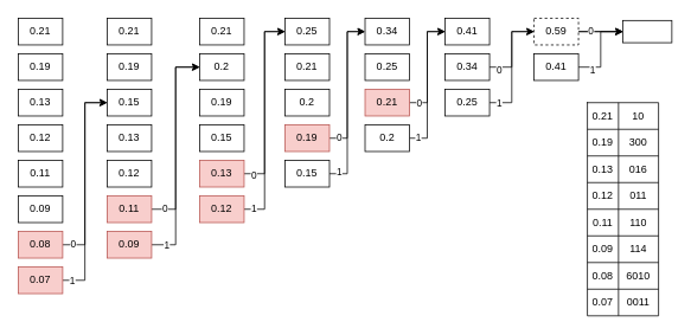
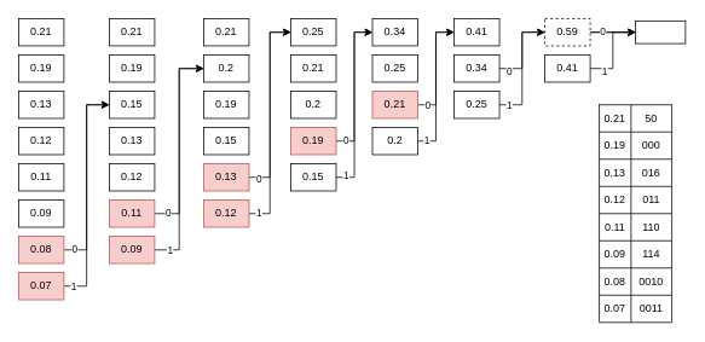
  <mxCell id="0" />
  <mxCell id="1" parent="0" />
  <mxCell id="2" value="0.21" style="rounded=0;whiteSpace=wrap;html=1;" vertex="1" parent="1"><mxGeometry x="20" y="20" width="50" height="30" as="geometry" /></mxCell>
  <mxCell id="3" value="0.11" style="rounded=0;whiteSpace=wrap;html=1;" vertex="1" parent="1"><mxGeometry x="20" y="180" width="50" height="30" as="geometry" /></mxCell>
  <mxCell id="4" value="0.09" style="rounded=0;whiteSpace=wrap;html=1;" vertex="1" parent="1"><mxGeometry x="20" y="220" width="50" height="30" as="geometry" /></mxCell>
  <mxCell id="5" value="0.13" style="rounded=0;whiteSpace=wrap;html=1;" vertex="1" parent="1"><mxGeometry x="20" y="100" width="50" height="30" as="geometry" /></mxCell>
  <mxCell id="6" style="edgeStyle=orthogonalEdgeStyle;rounded=0;orthogonalLoop=1;jettySize=auto;html=1;entryX=0;entryY=0.5;entryDx=0;entryDy=0;" edge="1" parent="1" source="8" target="14"><mxGeometry relative="1" as="geometry" /></mxCell>
  <mxCell id="7" value="1" style="edgeLabel;html=1;align=center;verticalAlign=middle;resizable=0;points=[];" vertex="1" connectable="0" parent="6"><mxGeometry x="-0.921" relative="1" as="geometry"><mxPoint as="offset" /></mxGeometry></mxCell>
  <mxCell id="8" value="0.07" style="rounded=0;whiteSpace=wrap;html=1;fillColor=#f8cecc;strokeColor=#b85450;" vertex="1" parent="1"><mxGeometry x="20" y="300" width="50" height="30" as="geometry" /></mxCell>
  <mxCell id="9" value="0.12" style="rounded=0;whiteSpace=wrap;html=1;" vertex="1" parent="1"><mxGeometry x="20" y="140" width="50" height="30" as="geometry" /></mxCell>
  <mxCell id="10" style="edgeStyle=orthogonalEdgeStyle;rounded=0;orthogonalLoop=1;jettySize=auto;html=1;entryX=0;entryY=0.5;entryDx=0;entryDy=0;" edge="1" parent="1" source="12" target="14"><mxGeometry relative="1" as="geometry" /></mxCell>
  <mxCell id="11" value="0" style="edgeLabel;html=1;align=center;verticalAlign=middle;resizable=0;points=[];" vertex="1" connectable="0" parent="10"><mxGeometry x="-0.895" y="1" relative="1" as="geometry"><mxPoint as="offset" /></mxGeometry></mxCell>
  <mxCell id="12" value="0.08" style="rounded=0;whiteSpace=wrap;html=1;fillColor=#f8cecc;strokeColor=#b85450;" vertex="1" parent="1"><mxGeometry x="20" y="260" width="50" height="30" as="geometry" /></mxCell>
  <mxCell id="13" value="0.19" style="rounded=0;whiteSpace=wrap;html=1;" vertex="1" parent="1"><mxGeometry x="20" y="60" width="50" height="30" as="geometry" /></mxCell>
  <mxCell id="14" value="0.15" style="whiteSpace=wrap;html=1;rounded=0;" vertex="1" parent="1"><mxGeometry x="120" y="100" width="50" height="30" as="geometry" /></mxCell>
  <mxCell id="15" value="0.21" style="rounded=0;whiteSpace=wrap;html=1;" vertex="1" parent="1"><mxGeometry x="120" y="20" width="50" height="30" as="geometry" /></mxCell>
  <mxCell id="16" style="edgeStyle=orthogonalEdgeStyle;rounded=0;orthogonalLoop=1;jettySize=auto;html=1;entryX=0;entryY=0.5;entryDx=0;entryDy=0;" edge="1" parent="1" source="18" target="26"><mxGeometry relative="1" as="geometry" /></mxCell>
  <mxCell id="17" value="0" style="edgeLabel;html=1;align=center;verticalAlign=middle;resizable=0;points=[];" vertex="1" connectable="0" parent="16"><mxGeometry x="-0.865" y="1" relative="1" as="geometry"><mxPoint as="offset" /></mxGeometry></mxCell>
  <mxCell id="18" value="0.11" style="rounded=0;whiteSpace=wrap;html=1;fillColor=#f8cecc;strokeColor=#b85450;" vertex="1" parent="1"><mxGeometry x="120" y="220" width="50" height="30" as="geometry" /></mxCell>
  <mxCell id="19" style="edgeStyle=orthogonalEdgeStyle;rounded=0;orthogonalLoop=1;jettySize=auto;html=1;entryX=0;entryY=0.5;entryDx=0;entryDy=0;" edge="1" parent="1" source="21" target="26"><mxGeometry relative="1" as="geometry" /></mxCell>
  <mxCell id="20" value="1" style="edgeLabel;html=1;align=center;verticalAlign=middle;resizable=0;points=[];" vertex="1" connectable="0" parent="19"><mxGeometry x="-0.873" y="1" relative="1" as="geometry"><mxPoint y="1" as="offset" /></mxGeometry></mxCell>
  <mxCell id="21" value="0.09" style="rounded=0;whiteSpace=wrap;html=1;fillColor=#f8cecc;strokeColor=#b85450;" vertex="1" parent="1"><mxGeometry x="120" y="260" width="50" height="30" as="geometry" /></mxCell>
  <mxCell id="22" value="0.13" style="rounded=0;whiteSpace=wrap;html=1;" vertex="1" parent="1"><mxGeometry x="120" y="140" width="50" height="30" as="geometry" /></mxCell>
  <mxCell id="23" value="0.12" style="rounded=0;whiteSpace=wrap;html=1;" vertex="1" parent="1"><mxGeometry x="120" y="180" width="50" height="30" as="geometry" /></mxCell>
  <mxCell id="24" value="0.19" style="rounded=0;whiteSpace=wrap;html=1;" vertex="1" parent="1"><mxGeometry x="120" y="60" width="50" height="30" as="geometry" /></mxCell>
  <mxCell id="25" value="0.21" style="rounded=0;whiteSpace=wrap;html=1;" vertex="1" parent="1"><mxGeometry x="224" y="20" width="50" height="30" as="geometry" /></mxCell>
  <mxCell id="26" value="0.2" style="rounded=0;whiteSpace=wrap;html=1;" vertex="1" parent="1"><mxGeometry x="224" y="60" width="50" height="30" as="geometry" /></mxCell>
  <mxCell id="27" value="0.15" style="whiteSpace=wrap;html=1;rounded=0;" vertex="1" parent="1"><mxGeometry x="224" y="140" width="50" height="30" as="geometry" /></mxCell>
  <mxCell id="28" style="edgeStyle=orthogonalEdgeStyle;rounded=0;orthogonalLoop=1;jettySize=auto;html=1;entryX=0;entryY=0.5;entryDx=0;entryDy=0;" edge="1" parent="1" source="30" target="43"><mxGeometry relative="1" as="geometry" /></mxCell>
  <mxCell id="29" value="0" style="edgeLabel;html=1;align=center;verticalAlign=middle;resizable=0;points=[];" vertex="1" connectable="0" parent="28"><mxGeometry x="-0.899" y="-1" relative="1" as="geometry"><mxPoint as="offset" /></mxGeometry></mxCell>
  <mxCell id="30" value="0.13" style="rounded=0;whiteSpace=wrap;html=1;fillColor=#f8cecc;strokeColor=#b85450;" vertex="1" parent="1"><mxGeometry x="224" y="180" width="50" height="30" as="geometry" /></mxCell>
  <mxCell id="31" style="edgeStyle=orthogonalEdgeStyle;rounded=0;orthogonalLoop=1;jettySize=auto;html=1;entryX=0;entryY=0.5;entryDx=0;entryDy=0;" edge="1" parent="1" source="33" target="43"><mxGeometry relative="1" as="geometry" /></mxCell>
  <mxCell id="32" value="1" style="edgeLabel;html=1;align=center;verticalAlign=middle;resizable=0;points=[];" vertex="1" connectable="0" parent="31"><mxGeometry x="-0.92" y="1" relative="1" as="geometry"><mxPoint as="offset" /></mxGeometry></mxCell>
  <mxCell id="33" value="0.12" style="rounded=0;whiteSpace=wrap;html=1;fillColor=#f8cecc;strokeColor=#b85450;" vertex="1" parent="1"><mxGeometry x="224" y="220" width="50" height="30" as="geometry" /></mxCell>
  <mxCell id="34" value="0.19" style="rounded=0;whiteSpace=wrap;html=1;" vertex="1" parent="1"><mxGeometry x="224" y="100" width="50" height="30" as="geometry" /></mxCell>
  <mxCell id="35" value="0.21" style="rounded=0;whiteSpace=wrap;html=1;" vertex="1" parent="1"><mxGeometry x="320" y="60" width="50" height="30" as="geometry" /></mxCell>
  <mxCell id="36" value="0.2" style="rounded=0;whiteSpace=wrap;html=1;" vertex="1" parent="1"><mxGeometry x="320" y="100" width="50" height="30" as="geometry" /></mxCell>
  <mxCell id="37" style="edgeStyle=orthogonalEdgeStyle;rounded=0;orthogonalLoop=1;jettySize=auto;html=1;entryX=0;entryY=0.5;entryDx=0;entryDy=0;" edge="1" parent="1" source="39" target="51"><mxGeometry relative="1" as="geometry" /></mxCell>
  <mxCell id="38" value="1" style="edgeLabel;html=1;align=center;verticalAlign=middle;resizable=0;points=[];" vertex="1" connectable="0" parent="37"><mxGeometry x="-0.901" y="3" relative="1" as="geometry"><mxPoint as="offset" /></mxGeometry></mxCell>
  <mxCell id="39" value="0.15" style="whiteSpace=wrap;html=1;rounded=0;" vertex="1" parent="1"><mxGeometry x="320" y="180" width="50" height="30" as="geometry" /></mxCell>
  <mxCell id="40" style="edgeStyle=orthogonalEdgeStyle;rounded=0;orthogonalLoop=1;jettySize=auto;html=1;entryX=0;entryY=0.5;entryDx=0;entryDy=0;" edge="1" parent="1" source="42" target="51"><mxGeometry relative="1" as="geometry" /></mxCell>
  <mxCell id="41" value="0" style="edgeLabel;html=1;align=center;verticalAlign=middle;resizable=0;points=[];" vertex="1" connectable="0" parent="40"><mxGeometry x="-0.87" y="2" relative="1" as="geometry"><mxPoint as="offset" /></mxGeometry></mxCell>
  <mxCell id="42" value="0.19" style="rounded=0;whiteSpace=wrap;html=1;fillColor=#f8cecc;strokeColor=#b85450;" vertex="1" parent="1"><mxGeometry x="320" y="140" width="50" height="30" as="geometry" /></mxCell>
  <mxCell id="43" value="0.25" style="rounded=0;whiteSpace=wrap;html=1;" vertex="1" parent="1"><mxGeometry x="320" y="20" width="50" height="30" as="geometry" /></mxCell>
  <mxCell id="44" style="edgeStyle=orthogonalEdgeStyle;rounded=0;orthogonalLoop=1;jettySize=auto;html=1;entryX=0;entryY=0.5;entryDx=0;entryDy=0;" edge="1" parent="1" source="46" target="58"><mxGeometry relative="1" as="geometry" /></mxCell>
  <mxCell id="45" value="0" style="edgeLabel;html=1;align=center;verticalAlign=middle;resizable=0;points=[];" vertex="1" connectable="0" parent="44"><mxGeometry x="-0.802" y="-1" relative="1" as="geometry"><mxPoint x="-2" y="-1" as="offset" /></mxGeometry></mxCell>
  <mxCell id="46" value="0.21" style="rounded=0;whiteSpace=wrap;html=1;fillColor=#f8cecc;strokeColor=#b85450;" vertex="1" parent="1"><mxGeometry x="410" y="100" width="50" height="30" as="geometry" /></mxCell>
  <mxCell id="47" style="edgeStyle=orthogonalEdgeStyle;rounded=0;orthogonalLoop=1;jettySize=auto;html=1;entryX=0;entryY=0.5;entryDx=0;entryDy=0;" edge="1" parent="1" source="49" target="58"><mxGeometry relative="1" as="geometry" /></mxCell>
  <mxCell id="48" value="1" style="edgeLabel;html=1;align=center;verticalAlign=middle;resizable=0;points=[];" vertex="1" connectable="0" parent="47"><mxGeometry x="-0.887" y="2" relative="1" as="geometry"><mxPoint as="offset" /></mxGeometry></mxCell>
  <mxCell id="49" value="0.2" style="rounded=0;whiteSpace=wrap;html=1;" vertex="1" parent="1"><mxGeometry x="410" y="140" width="50" height="30" as="geometry" /></mxCell>
  <mxCell id="50" value="0.25" style="rounded=0;whiteSpace=wrap;html=1;" vertex="1" parent="1"><mxGeometry x="410" y="60" width="50" height="30" as="geometry" /></mxCell>
  <mxCell id="51" value="0.34" style="rounded=0;whiteSpace=wrap;html=1;" vertex="1" parent="1"><mxGeometry x="410" y="20" width="50" height="30" as="geometry" /></mxCell>
  <mxCell id="52" style="edgeStyle=orthogonalEdgeStyle;rounded=0;orthogonalLoop=1;jettySize=auto;html=1;entryX=0;entryY=0.5;entryDx=0;entryDy=0;" edge="1" parent="1" source="54" target="66"><mxGeometry relative="1" as="geometry" /></mxCell>
  <mxCell id="53" value="1" style="edgeLabel;html=1;align=center;verticalAlign=middle;resizable=0;points=[];" vertex="1" connectable="0" parent="52"><mxGeometry x="-0.875" relative="1" as="geometry"><mxPoint x="2" as="offset" /></mxGeometry></mxCell>
  <mxCell id="54" value="0.25" style="rounded=0;whiteSpace=wrap;html=1;" vertex="1" parent="1"><mxGeometry x="500" y="100" width="50" height="30" as="geometry" /></mxCell>
  <mxCell id="55" style="edgeStyle=orthogonalEdgeStyle;rounded=0;orthogonalLoop=1;jettySize=auto;html=1;entryX=0;entryY=0.5;entryDx=0;entryDy=0;" edge="1" parent="1" source="57" target="66"><mxGeometry relative="1" as="geometry" /></mxCell>
  <mxCell id="56" value="0" style="edgeLabel;html=1;align=center;verticalAlign=middle;resizable=0;points=[];" vertex="1" connectable="0" parent="55"><mxGeometry x="-0.768" y="-2" relative="1" as="geometry"><mxPoint as="offset" /></mxGeometry></mxCell>
  <mxCell id="57" value="0.34" style="rounded=0;whiteSpace=wrap;html=1;" vertex="1" parent="1"><mxGeometry x="500" y="60" width="50" height="30" as="geometry" /></mxCell>
  <mxCell id="58" value="0.41" style="rounded=0;whiteSpace=wrap;html=1;" vertex="1" parent="1"><mxGeometry x="500" y="20" width="50" height="30" as="geometry" /></mxCell>
  <mxCell id="59" style="edgeStyle=orthogonalEdgeStyle;rounded=0;orthogonalLoop=1;jettySize=auto;html=1;entryX=0;entryY=0.5;entryDx=0;entryDy=0;" edge="1" parent="1" source="61" target="67"><mxGeometry relative="1" as="geometry" /></mxCell>
  <mxCell id="60" value="1" style="edgeLabel;html=1;align=center;verticalAlign=middle;resizable=0;points=[];" vertex="1" connectable="0" parent="59"><mxGeometry x="-0.674" y="-2" relative="1" as="geometry"><mxPoint as="offset" /></mxGeometry></mxCell>
  <mxCell id="61" value="0.41" style="rounded=0;whiteSpace=wrap;html=1;" vertex="1" parent="1"><mxGeometry x="600" y="60" width="50" height="30" as="geometry" /></mxCell>
  <mxCell id="62" value="" style="edgeStyle=orthogonalEdgeStyle;rounded=0;orthogonalLoop=1;jettySize=auto;html=1;" edge="1" parent="1" source="66" target="67"><mxGeometry relative="1" as="geometry" /></mxCell>
  <mxCell id="63" value="" style="edgeStyle=orthogonalEdgeStyle;rounded=0;orthogonalLoop=1;jettySize=auto;html=1;" edge="1" parent="1" source="66" target="67"><mxGeometry relative="1" as="geometry" /></mxCell>
  <mxCell id="64" value="1" style="edgeLabel;html=1;align=center;verticalAlign=middle;resizable=0;points=[];" vertex="1" connectable="0" parent="63"><mxGeometry x="-0.495" y="2" relative="1" as="geometry"><mxPoint as="offset" /></mxGeometry></mxCell>
  <mxCell id="65" value="0&lt;br&gt;" style="edgeLabel;html=1;align=center;verticalAlign=middle;resizable=0;points=[];" vertex="1" connectable="0" parent="63"><mxGeometry x="-0.468" y="1" relative="1" as="geometry"><mxPoint as="offset" /></mxGeometry></mxCell>
  <mxCell id="66" value="0.59" style="rounded=0;whiteSpace=wrap;html=1;dashed=1;" vertex="1" parent="1"><mxGeometry x="600" y="20" width="50" height="30" as="geometry" /></mxCell>
  <mxCell id="67" value="" style="whiteSpace=wrap;html=1;rounded=0;" vertex="1" parent="1"><mxGeometry x="700" y="22.5" width="55" height="25" as="geometry" /></mxCell>
  <mxCell id="68" value="" style="shape=table;startSize=0;container=1;collapsible=0;childLayout=tableLayout;" vertex="1" parent="1"><mxGeometry x="660" y="115" width="80" height="240" as="geometry" /></mxCell>
  <mxCell id="69" value="" style="shape=tableRow;horizontal=0;startSize=0;swimlaneHead=0;swimlaneBody=0;strokeColor=inherit;top=0;left=0;bottom=0;right=0;collapsible=0;dropTarget=0;fillColor=none;points=[[0,0.5],[1,0.5]];portConstraint=eastwest;" vertex="1" parent="68"><mxGeometry width="80" height="30" as="geometry" /></mxCell>
  <mxCell id="70" value="0.21" style="shape=partialRectangle;html=1;whiteSpace=wrap;connectable=0;strokeColor=inherit;overflow=hidden;fillColor=none;top=0;left=0;bottom=0;right=0;pointerEvents=1;" vertex="1" parent="69"><mxGeometry width="35" height="30" as="geometry"><mxRectangle width="35" height="30" as="alternateBounds" /></mxGeometry></mxCell>
- <mxCell id="71" value="10" style="shape=partialRectangle;html=1;whiteSpace=wrap;connectable=0;strokeColor=inherit;overflow=hidden;fillColor=none;top=0;left=0;bottom=0;right=0;pointerEvents=1;" vertex="1" parent="69"><mxGeometry x="35" width="45" height="30" as="geometry"><mxRectangle width="45" height="30" as="alternateBounds" /></mxGeometry></mxCell>
+ <mxCell id="71" value="50" style="shape=partialRectangle;html=1;whiteSpace=wrap;connectable=0;strokeColor=inherit;overflow=hidden;fillColor=none;top=0;left=0;bottom=0;right=0;pointerEvents=1;" vertex="1" parent="69"><mxGeometry x="35" width="45" height="30" as="geometry"><mxRectangle width="45" height="30" as="alternateBounds" /></mxGeometry></mxCell>
  <mxCell id="72" value="" style="shape=tableRow;horizontal=0;startSize=0;swimlaneHead=0;swimlaneBody=0;strokeColor=inherit;top=0;left=0;bottom=0;right=0;collapsible=0;dropTarget=0;fillColor=none;points=[[0,0.5],[1,0.5]];portConstraint=eastwest;" vertex="1" parent="68"><mxGeometry y="30" width="80" height="30" as="geometry" /></mxCell>
  <mxCell id="73" value="0.19" style="shape=partialRectangle;html=1;whiteSpace=wrap;connectable=0;strokeColor=inherit;overflow=hidden;fillColor=none;top=0;left=0;bottom=0;right=0;pointerEvents=1;" vertex="1" parent="72"><mxGeometry width="35" height="30" as="geometry"><mxRectangle width="35" height="30" as="alternateBounds" /></mxGeometry></mxCell>
- <mxCell id="74" value="300" style="shape=partialRectangle;html=1;whiteSpace=wrap;connectable=0;strokeColor=inherit;overflow=hidden;fillColor=none;top=0;left=0;bottom=0;right=0;pointerEvents=1;" vertex="1" parent="72"><mxGeometry x="35" width="45" height="30" as="geometry"><mxRectangle width="45" height="30" as="alternateBounds" /></mxGeometry></mxCell>
+ <mxCell id="74" value="000" style="shape=partialRectangle;html=1;whiteSpace=wrap;connectable=0;strokeColor=inherit;overflow=hidden;fillColor=none;top=0;left=0;bottom=0;right=0;pointerEvents=1;" vertex="1" parent="72"><mxGeometry x="35" width="45" height="30" as="geometry"><mxRectangle width="45" height="30" as="alternateBounds" /></mxGeometry></mxCell>
  <mxCell id="75" value="" style="shape=tableRow;horizontal=0;startSize=0;swimlaneHead=0;swimlaneBody=0;strokeColor=inherit;top=0;left=0;bottom=0;right=0;collapsible=0;dropTarget=0;fillColor=none;points=[[0,0.5],[1,0.5]];portConstraint=eastwest;" vertex="1" parent="68"><mxGeometry y="60" width="80" height="30" as="geometry" /></mxCell>
  <mxCell id="76" value="0.13" style="shape=partialRectangle;html=1;whiteSpace=wrap;connectable=0;strokeColor=inherit;overflow=hidden;fillColor=none;top=0;left=0;bottom=0;right=0;pointerEvents=1;" vertex="1" parent="75"><mxGeometry width="35" height="30" as="geometry"><mxRectangle width="35" height="30" as="alternateBounds" /></mxGeometry></mxCell>
  <mxCell id="77" value="016" style="shape=partialRectangle;html=1;whiteSpace=wrap;connectable=0;strokeColor=inherit;overflow=hidden;fillColor=none;top=0;left=0;bottom=0;right=0;pointerEvents=1;" vertex="1" parent="75"><mxGeometry x="35" width="45" height="30" as="geometry"><mxRectangle width="45" height="30" as="alternateBounds" /></mxGeometry></mxCell>
  <mxCell id="78" value="" style="shape=tableRow;horizontal=0;startSize=0;swimlaneHead=0;swimlaneBody=0;strokeColor=inherit;top=0;left=0;bottom=0;right=0;collapsible=0;dropTarget=0;fillColor=none;points=[[0,0.5],[1,0.5]];portConstraint=eastwest;" vertex="1" parent="68"><mxGeometry y="90" width="80" height="30" as="geometry" /></mxCell>
  <mxCell id="79" value="0.12" style="shape=partialRectangle;html=1;whiteSpace=wrap;connectable=0;strokeColor=inherit;overflow=hidden;fillColor=none;top=0;left=0;bottom=0;right=0;pointerEvents=1;" vertex="1" parent="78"><mxGeometry width="35" height="30" as="geometry"><mxRectangle width="35" height="30" as="alternateBounds" /></mxGeometry></mxCell>
  <mxCell id="80" value="011" style="shape=partialRectangle;html=1;whiteSpace=wrap;connectable=0;strokeColor=inherit;overflow=hidden;fillColor=none;top=0;left=0;bottom=0;right=0;pointerEvents=1;" vertex="1" parent="78"><mxGeometry x="35" width="45" height="30" as="geometry"><mxRectangle width="45" height="30" as="alternateBounds" /></mxGeometry></mxCell>
  <mxCell id="81" value="" style="shape=tableRow;horizontal=0;startSize=0;swimlaneHead=0;swimlaneBody=0;strokeColor=inherit;top=0;left=0;bottom=0;right=0;collapsible=0;dropTarget=0;fillColor=none;points=[[0,0.5],[1,0.5]];portConstraint=eastwest;" vertex="1" parent="68"><mxGeometry y="120" width="80" height="30" as="geometry" /></mxCell>
  <mxCell id="82" value="0.11" style="shape=partialRectangle;html=1;whiteSpace=wrap;connectable=0;strokeColor=inherit;overflow=hidden;fillColor=none;top=0;left=0;bottom=0;right=0;pointerEvents=1;" vertex="1" parent="81"><mxGeometry width="35" height="30" as="geometry"><mxRectangle width="35" height="30" as="alternateBounds" /></mxGeometry></mxCell>
  <mxCell id="83" value="110" style="shape=partialRectangle;html=1;whiteSpace=wrap;connectable=0;strokeColor=inherit;overflow=hidden;fillColor=none;top=0;left=0;bottom=0;right=0;pointerEvents=1;" vertex="1" parent="81"><mxGeometry x="35" width="45" height="30" as="geometry"><mxRectangle width="45" height="30" as="alternateBounds" /></mxGeometry></mxCell>
  <mxCell id="84" value="" style="shape=tableRow;horizontal=0;startSize=0;swimlaneHead=0;swimlaneBody=0;strokeColor=inherit;top=0;left=0;bottom=0;right=0;collapsible=0;dropTarget=0;fillColor=none;points=[[0,0.5],[1,0.5]];portConstraint=eastwest;" vertex="1" parent="68"><mxGeometry y="150" width="80" height="30" as="geometry" /></mxCell>
  <mxCell id="85" value="0.09" style="shape=partialRectangle;html=1;whiteSpace=wrap;connectable=0;strokeColor=inherit;overflow=hidden;fillColor=none;top=0;left=0;bottom=0;right=0;pointerEvents=1;" vertex="1" parent="84"><mxGeometry width="35" height="30" as="geometry"><mxRectangle width="35" height="30" as="alternateBounds" /></mxGeometry></mxCell>
  <mxCell id="86" value="114" style="shape=partialRectangle;html=1;whiteSpace=wrap;connectable=0;strokeColor=inherit;overflow=hidden;fillColor=none;top=0;left=0;bottom=0;right=0;pointerEvents=1;" vertex="1" parent="84"><mxGeometry x="35" width="45" height="30" as="geometry"><mxRectangle width="45" height="30" as="alternateBounds" /></mxGeometry></mxCell>
  <mxCell id="87" value="" style="shape=tableRow;horizontal=0;startSize=0;swimlaneHead=0;swimlaneBody=0;strokeColor=inherit;top=0;left=0;bottom=0;right=0;collapsible=0;dropTarget=0;fillColor=none;points=[[0,0.5],[1,0.5]];portConstraint=eastwest;" vertex="1" parent="68"><mxGeometry y="180" width="80" height="30" as="geometry" /></mxCell>
  <mxCell id="88" value="0.08" style="shape=partialRectangle;html=1;whiteSpace=wrap;connectable=0;strokeColor=inherit;overflow=hidden;fillColor=none;top=0;left=0;bottom=0;right=0;pointerEvents=1;" vertex="1" parent="87"><mxGeometry width="35" height="30" as="geometry"><mxRectangle width="35" height="30" as="alternateBounds" /></mxGeometry></mxCell>
- <mxCell id="89" value="6010" style="shape=partialRectangle;html=1;whiteSpace=wrap;connectable=0;strokeColor=inherit;overflow=hidden;fillColor=none;top=0;left=0;bottom=0;right=0;pointerEvents=1;" vertex="1" parent="87"><mxGeometry x="35" width="45" height="30" as="geometry"><mxRectangle width="45" height="30" as="alternateBounds" /></mxGeometry></mxCell>
+ <mxCell id="89" value="0010" style="shape=partialRectangle;html=1;whiteSpace=wrap;connectable=0;strokeColor=inherit;overflow=hidden;fillColor=none;top=0;left=0;bottom=0;right=0;pointerEvents=1;" vertex="1" parent="87"><mxGeometry x="35" width="45" height="30" as="geometry"><mxRectangle width="45" height="30" as="alternateBounds" /></mxGeometry></mxCell>
  <mxCell id="90" value="" style="shape=tableRow;horizontal=0;startSize=0;swimlaneHead=0;swimlaneBody=0;strokeColor=inherit;top=0;left=0;bottom=0;right=0;collapsible=0;dropTarget=0;fillColor=none;points=[[0,0.5],[1,0.5]];portConstraint=eastwest;" vertex="1" parent="68"><mxGeometry y="210" width="80" height="30" as="geometry" /></mxCell>
  <mxCell id="91" value="0.07" style="shape=partialRectangle;html=1;whiteSpace=wrap;connectable=0;strokeColor=inherit;overflow=hidden;fillColor=none;top=0;left=0;bottom=0;right=0;pointerEvents=1;" vertex="1" parent="90"><mxGeometry width="35" height="30" as="geometry"><mxRectangle width="35" height="30" as="alternateBounds" /></mxGeometry></mxCell>
  <mxCell id="92" value="0011" style="shape=partialRectangle;html=1;whiteSpace=wrap;connectable=0;strokeColor=inherit;overflow=hidden;fillColor=none;top=0;left=0;bottom=0;right=0;pointerEvents=1;" vertex="1" parent="90"><mxGeometry x="35" width="45" height="30" as="geometry"><mxRectangle width="45" height="30" as="alternateBounds" /></mxGeometry></mxCell>
